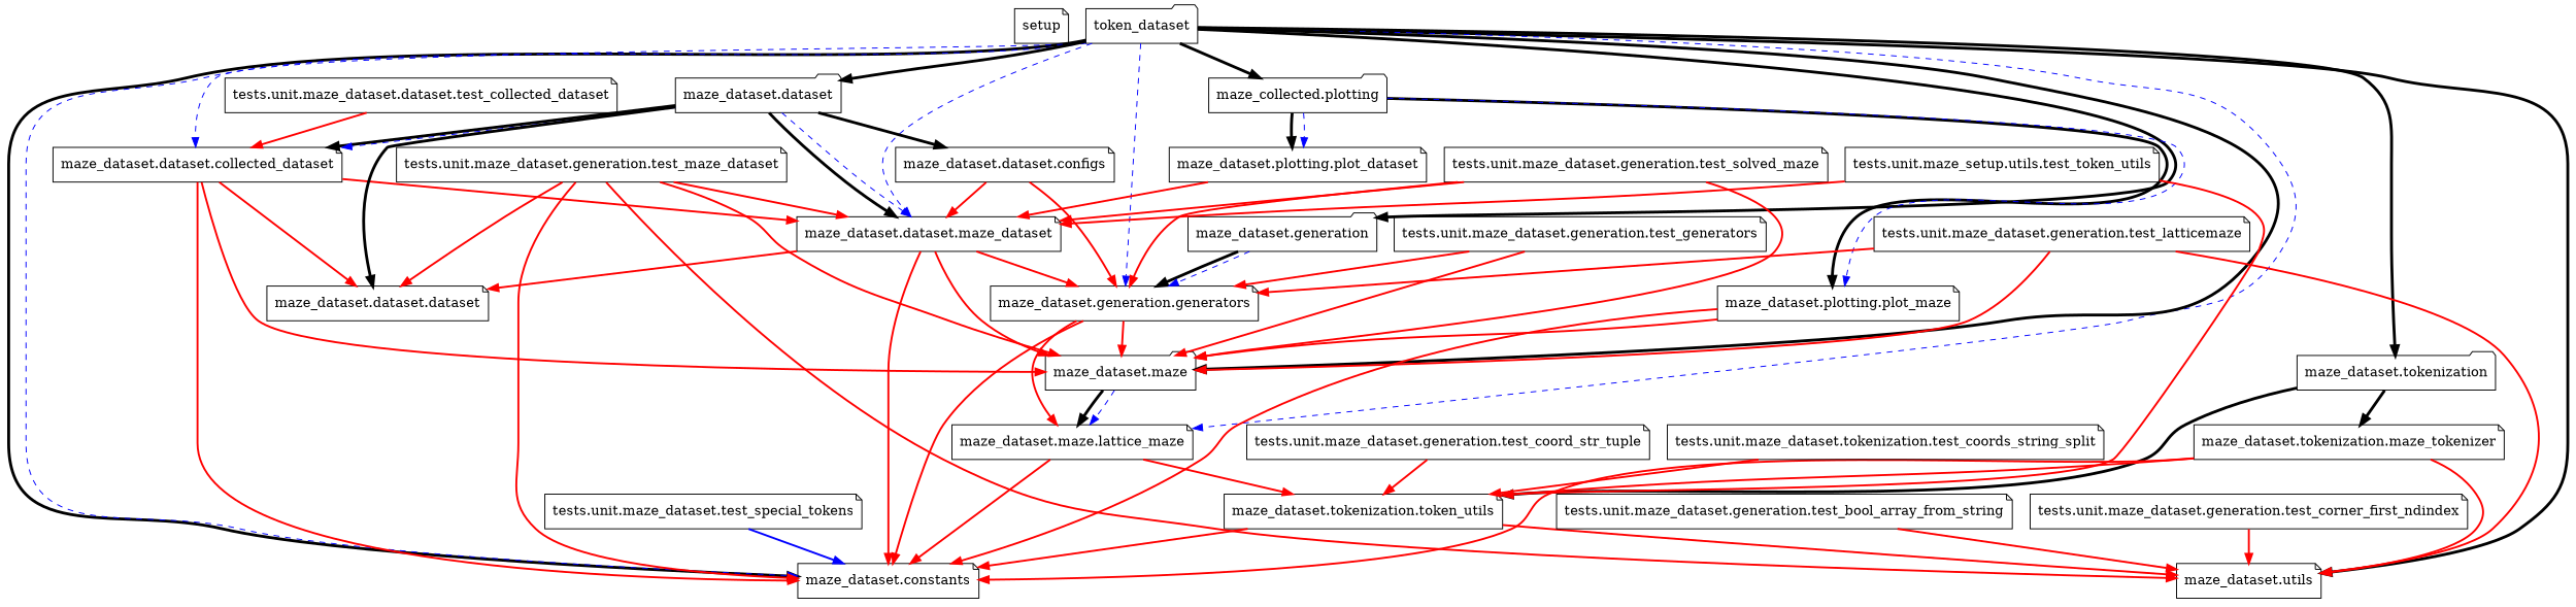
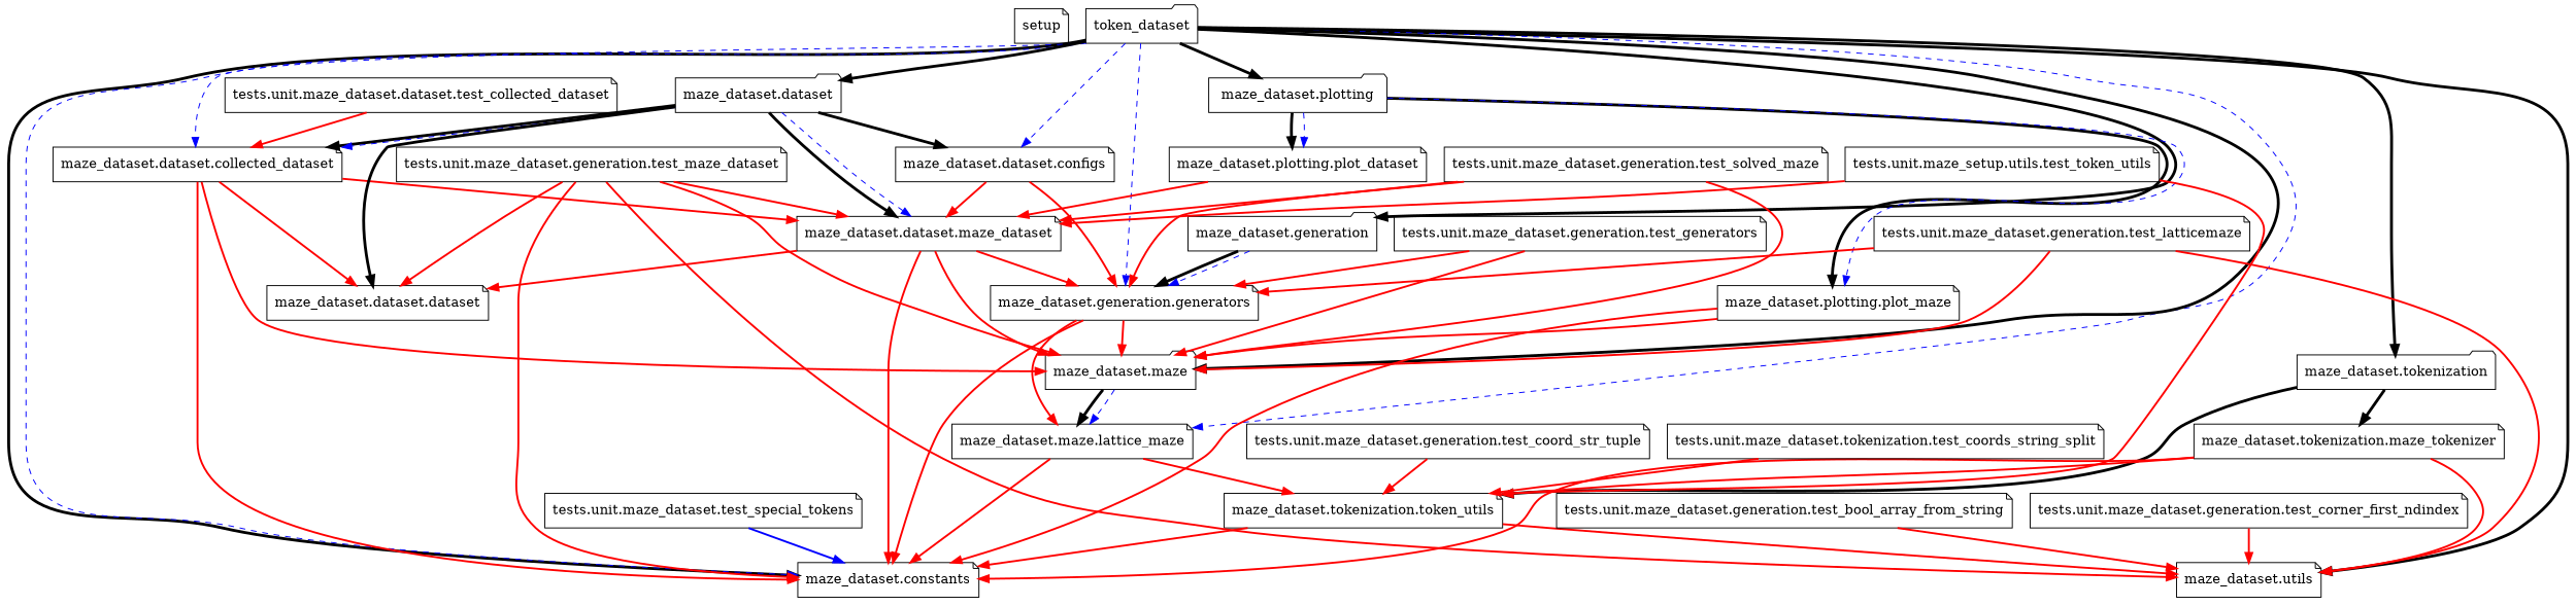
  digraph {
    rankdir=TB
    node [color=black rank=2 shape=note]
    edge [color=red penwidth=2 style=solid]
    setup [rank=0]
    "maze_dataset.constants" [rank=1]
    n3 [label=token_dataset rank=0 shape=folder]
    "maze_dataset.utils" [rank=1]
    "maze_dataset.dataset.collected_dataset"
    "maze_dataset.dataset.maze_dataset"
    "maze_dataset.generation.generators"
    "maze_dataset.maze.lattice_maze"
    "maze_dataset.dataset" [rank=1 shape=folder]
    "maze_dataset.maze" [rank=1 shape=folder]
    "maze_dataset.generation" [rank=1 shape=folder]
-   "maze_dataset.plotting" [rank=1 shape=folder label="maze_collected.plotting"]
+   "maze_dataset.plotting" [rank=1 shape=folder]
    "maze_dataset.tokenization" [rank=1 shape=folder]
    "maze_dataset.dataset.dataset"
    "maze_dataset.tokenization.token_utils"
    "maze_dataset.dataset.configs"
    "maze_dataset.plotting.plot_dataset"
    "maze_dataset.plotting.plot_maze"
    "maze_dataset.tokenization.maze_tokenizer"
    "tests.unit.maze_dataset.test_special_tokens" [rank=3]
    "tests.unit.maze_dataset.dataset.test_collected_dataset" [rank=4]
    "tests.unit.maze_dataset.generation.test_bool_array_from_string" [rank=4]
    "tests.unit.maze_dataset.generation.test_coord_str_tuple" [rank=4]
    "tests.unit.maze_dataset.generation.test_corner_first_ndindex" [rank=4]
    "tests.unit.maze_dataset.generation.test_generators" [rank=4]
    "tests.unit.maze_dataset.generation.test_latticemaze" [rank=4]
    "tests.unit.maze_dataset.generation.test_maze_dataset" [rank=4]
    "tests.unit.maze_dataset.generation.test_solved_maze" [rank=4]
    "tests.unit.maze_dataset.tokenization.test_coords_string_split" [rank=4]
    n30 [label="tests.unit.maze_setup.utils.test_token_utils" rank=4]
    n3 -> "maze_dataset.constants" [color=black penwidth=3]
    n3 -> "maze_dataset.constants" [color=blue penwidth=1 style=dashed]
    n3 -> "maze_dataset.utils" [color=black penwidth=3]
    n3 -> "maze_dataset.dataset.collected_dataset" [color=blue penwidth=1 style=dashed]
-   n3 -> "maze_dataset.dataset.maze_dataset" [color=blue penwidth=1 style=dashed]
+   n3 -> "maze_dataset.dataset.configs" [color=blue penwidth=1 style=dashed]
    n3 -> "maze_dataset.generation.generators" [color=blue penwidth=1 style=dashed]
    n3 -> "maze_dataset.maze.lattice_maze" [color=blue penwidth=1 style=dashed]
    n3 -> "maze_dataset.dataset" [color=black penwidth=3]
    n3 -> "maze_dataset.maze" [color=black penwidth=3]
    n3 -> "maze_dataset.generation" [color=black penwidth=3]
    n3 -> "maze_dataset.plotting" [color=black penwidth=3]
    n3 -> "maze_dataset.tokenization" [color=black penwidth=3]
    "maze_dataset.dataset.collected_dataset" -> "maze_dataset.constants"
    "maze_dataset.dataset.collected_dataset" -> "maze_dataset.dataset.maze_dataset"
    "maze_dataset.dataset.collected_dataset" -> "maze_dataset.maze"
    "maze_dataset.dataset.collected_dataset" -> "maze_dataset.dataset.dataset"
    "maze_dataset.dataset.maze_dataset" -> "maze_dataset.constants"
    "maze_dataset.dataset.maze_dataset" -> "maze_dataset.generation.generators"
    "maze_dataset.dataset.maze_dataset" -> "maze_dataset.maze"
    "maze_dataset.dataset.maze_dataset" -> "maze_dataset.dataset.dataset"
    "maze_dataset.generation.generators" -> "maze_dataset.constants"
    "maze_dataset.generation.generators" -> "maze_dataset.maze.lattice_maze"
    "maze_dataset.generation.generators" -> "maze_dataset.maze"
    "maze_dataset.maze.lattice_maze" -> "maze_dataset.constants"
    "maze_dataset.maze.lattice_maze" -> "maze_dataset.tokenization.token_utils"
    "maze_dataset.dataset" -> "maze_dataset.dataset.collected_dataset" [color=black penwidth=3]
    "maze_dataset.dataset" -> "maze_dataset.dataset.collected_dataset" [color=blue penwidth=1 style=dashed]
    "maze_dataset.dataset" -> "maze_dataset.dataset.maze_dataset" [color=black penwidth=3]
    "maze_dataset.dataset" -> "maze_dataset.dataset.maze_dataset" [color=blue penwidth=1 style=dashed]
    "maze_dataset.dataset" -> "maze_dataset.dataset.dataset" [color=black penwidth=3]
    "maze_dataset.dataset" -> "maze_dataset.dataset.configs" [color=black penwidth=3]
    "maze_dataset.maze" -> "maze_dataset.maze.lattice_maze" [color=black penwidth=3]
    "maze_dataset.maze" -> "maze_dataset.maze.lattice_maze" [color=blue penwidth=1 style=dashed]
    "maze_dataset.generation" -> "maze_dataset.generation.generators" [color=black penwidth=3]
    "maze_dataset.generation" -> "maze_dataset.generation.generators" [color=blue penwidth=1 style=dashed]
    "maze_dataset.plotting" -> "maze_dataset.plotting.plot_dataset" [color=black penwidth=3]
    "maze_dataset.plotting" -> "maze_dataset.plotting.plot_dataset" [color=blue penwidth=1 style=dashed]
    "maze_dataset.plotting" -> "maze_dataset.plotting.plot_maze" [color=black penwidth=3]
    "maze_dataset.plotting" -> "maze_dataset.plotting.plot_maze" [color=blue penwidth=1 style=dashed]
    "maze_dataset.tokenization" -> "maze_dataset.tokenization.token_utils" [color=black penwidth=3]
    "maze_dataset.tokenization" -> "maze_dataset.tokenization.maze_tokenizer" [color=black penwidth=3]
    "maze_dataset.tokenization.token_utils" -> "maze_dataset.constants"
    "maze_dataset.tokenization.token_utils" -> "maze_dataset.utils"
    "maze_dataset.dataset.configs" -> "maze_dataset.dataset.maze_dataset"
    "maze_dataset.dataset.configs" -> "maze_dataset.generation.generators"
    "maze_dataset.plotting.plot_dataset" -> "maze_dataset.dataset.maze_dataset"
    "maze_dataset.plotting.plot_maze" -> "maze_dataset.constants"
    "maze_dataset.plotting.plot_maze" -> "maze_dataset.maze"
    "maze_dataset.tokenization.maze_tokenizer" -> "maze_dataset.constants"
    "maze_dataset.tokenization.maze_tokenizer" -> "maze_dataset.utils"
    "maze_dataset.tokenization.maze_tokenizer" -> "maze_dataset.tokenization.token_utils"
    "tests.unit.maze_dataset.test_special_tokens" -> "maze_dataset.constants" [color=blue]
    "tests.unit.maze_dataset.dataset.test_collected_dataset" -> "maze_dataset.dataset.collected_dataset"
    "tests.unit.maze_dataset.generation.test_bool_array_from_string" -> "maze_dataset.utils"
    "tests.unit.maze_dataset.generation.test_coord_str_tuple" -> "maze_dataset.tokenization.token_utils"
    "tests.unit.maze_dataset.generation.test_corner_first_ndindex" -> "maze_dataset.utils"
    "tests.unit.maze_dataset.generation.test_generators" -> "maze_dataset.generation.generators"
    "tests.unit.maze_dataset.generation.test_generators" -> "maze_dataset.maze"
    "tests.unit.maze_dataset.generation.test_latticemaze" -> "maze_dataset.utils"
    "tests.unit.maze_dataset.generation.test_latticemaze" -> "maze_dataset.generation.generators"
    "tests.unit.maze_dataset.generation.test_latticemaze" -> "maze_dataset.maze"
    "tests.unit.maze_dataset.generation.test_maze_dataset" -> "maze_dataset.constants"
    "tests.unit.maze_dataset.generation.test_maze_dataset" -> "maze_dataset.utils"
    "tests.unit.maze_dataset.generation.test_maze_dataset" -> "maze_dataset.dataset.maze_dataset"
    "tests.unit.maze_dataset.generation.test_maze_dataset" -> "maze_dataset.maze"
    "tests.unit.maze_dataset.generation.test_maze_dataset" -> "maze_dataset.dataset.dataset"
    "tests.unit.maze_dataset.generation.test_solved_maze" -> "maze_dataset.dataset.maze_dataset"
    "tests.unit.maze_dataset.generation.test_solved_maze" -> "maze_dataset.generation.generators"
    "tests.unit.maze_dataset.generation.test_solved_maze" -> "maze_dataset.maze"
    "tests.unit.maze_dataset.tokenization.test_coords_string_split" -> "maze_dataset.tokenization.token_utils"
    n30 -> "maze_dataset.dataset.maze_dataset"
    n30 -> "maze_dataset.tokenization.token_utils"
  }
